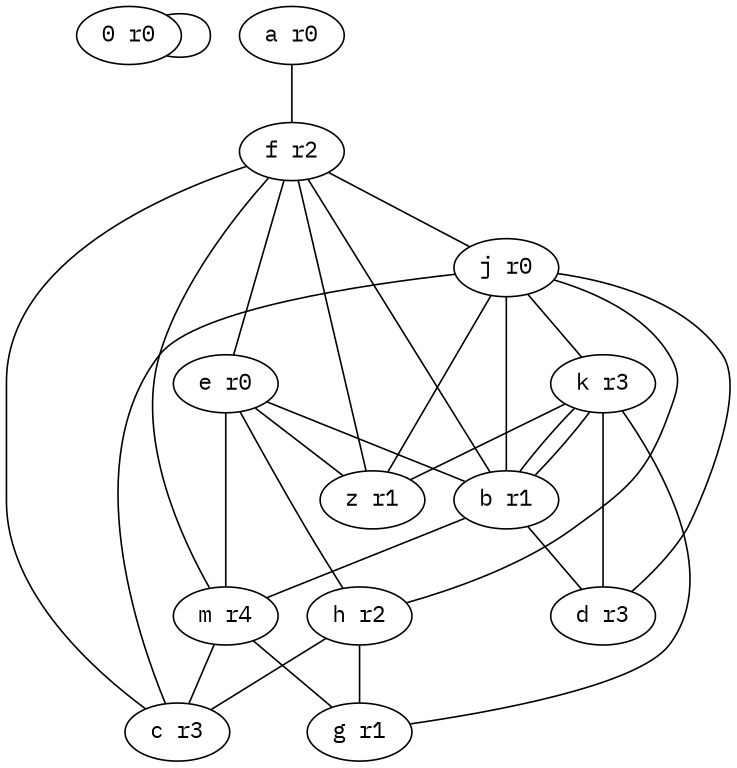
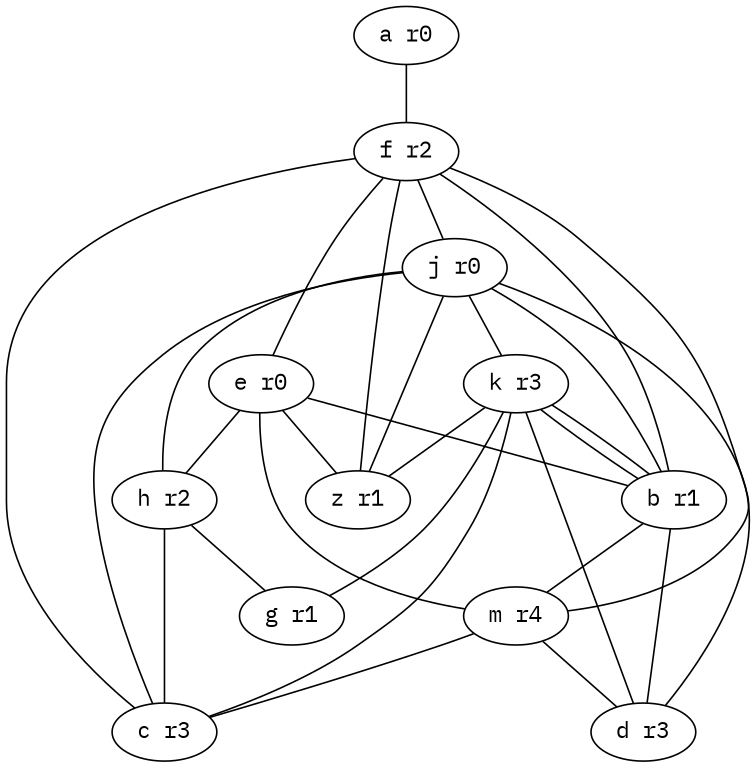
  graph {
    fontname="IBM Plex Mono"
    node [fontname="IBM Plex Mono"]
    edge [fontname="IBM Plex Mono"]
-   n1 [label="0 r0"]
    n2 [label="a r0"]
    n3 [label="f r2"]
    n4 [label="b r1"]
    n5 [label="c r3"]
    n6 [label="m r4"]
    n7 [label="e r0"]
    n8 [label="z r1"]
    n9 [label="j r0"]
    n10 [label="d r3"]
    n11 [label="h r2"]
    n12 [label="g r1"]
    n13 [label="k r3"]
-   n1 -- n1
    n2 -- n3
    n3 -- n4
    n3 -- n5
    n3 -- n6
    n3 -- n7
    n3 -- n8
    n3 -- n9
    n4 -- n6
    n4 -- n10
    n6 -- n5
-   n6 -- n12
+   n6 -- n10
    n7 -- n4
    n7 -- n6
    n7 -- n8
    n7 -- n11
    n9 -- n4
    n9 -- n5
    n9 -- n8
    n9 -- n10
    n9 -- n11
    n9 -- n13
    n11 -- n5
    n11 -- n12
    n13 -- n4
    n13 -- n4
+   n13 -- n5
    n13 -- n8
    n13 -- n10
    n13 -- n12
  }
